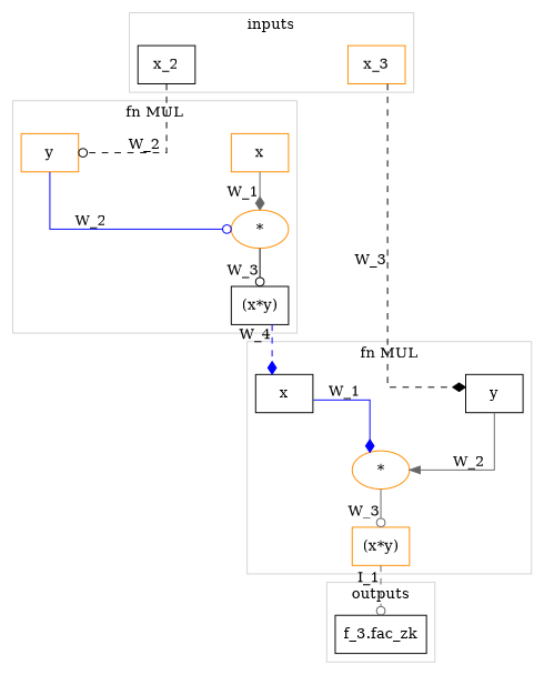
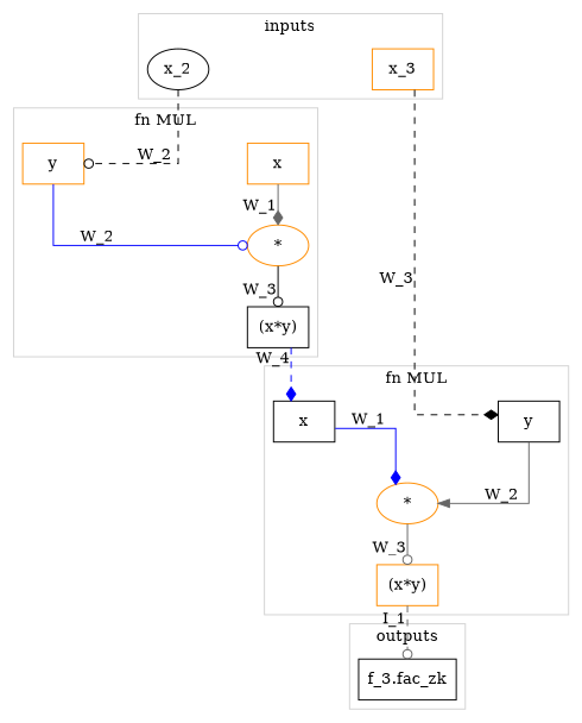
  digraph {
    forcelabels=true
    nodesep=2.0
    splines=ortho
    node [color=darkorange shape=box]
    edge [arrowhead=odot color=gray40 xlabel=W_3]
    n1 [color=black label=x]
    n2 [label="*" shape=""]
    n3 [label="(x*y)"]
    n4 [color=black label=y]
    n5 [label=x]
    n6 [label="*" shape=""]
    n7 [color=black label="(x*y)"]
    n8 [label=y]
-   n9 [color=black label=x_2]
+   n9 [color=black label=x_2 shape=ellipse]
    n10 [label=x_3]
    n11 [color=black label="f_3.fac_zk"]
    subgraph cluster_1 {
      color=lightgray
      label="fn MUL"
      n1
      n2
      n3
      n4
    }
    subgraph cluster_2 {
      color=lightgray
      label="fn MUL"
      n5
      n6
      n7
      n8
    }
    subgraph cluster_3 {
      color=lightgray
      label=inputs
      n9
      n10
    }
    subgraph cluster_4 {
      color=lightgray
      label=outputs
      n11
    }
    n1 -> n2 [arrowhead=diamond color=blue xlabel=W_1]
    n2 -> n3
    n3 -> n11 [style=dashed xlabel=I_1]
    n4 -> n2 [arrowhead=normal xlabel=W_2]
    n5 -> n6 [arrowhead=diamond xlabel=W_1]
    n6 -> n7 [color=black]
    n7 -> n1 [arrowhead=diamond color=blue style=dashed xlabel=W_4]
    n8 -> n6 [color=blue xlabel=W_2]
    n9 -> n8 [color=black style=dashed xlabel=W_2]
    n10 -> n4 [arrowhead=diamond color=black style=dashed]
  }
